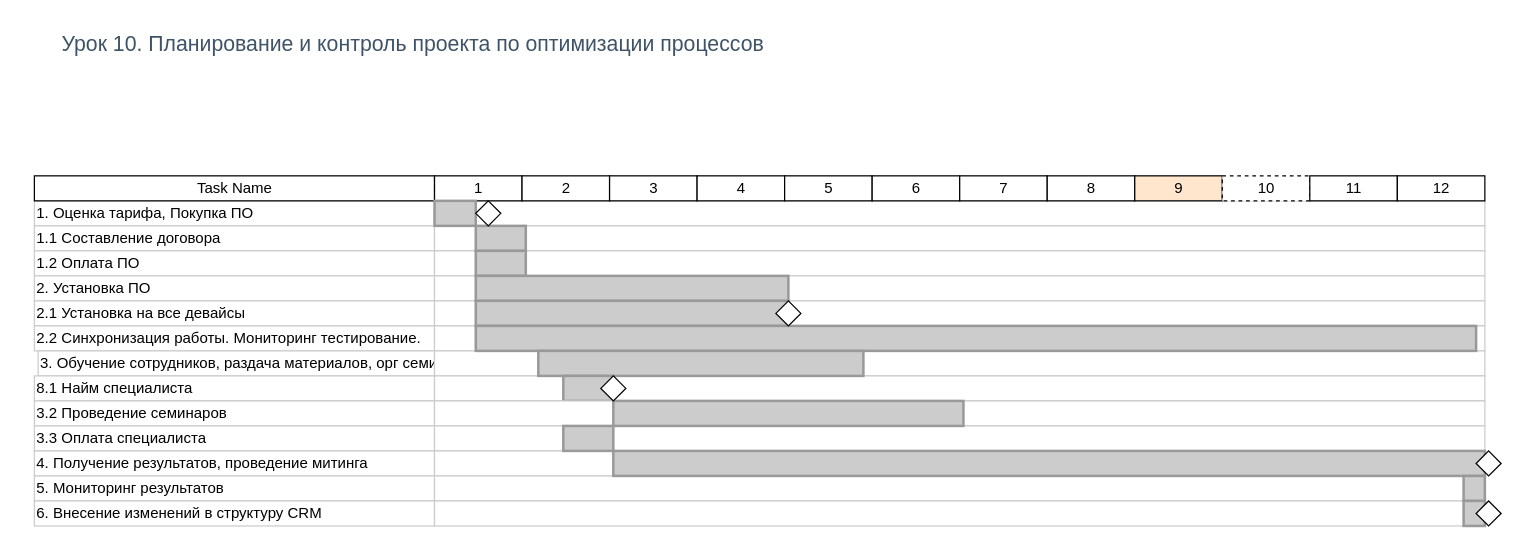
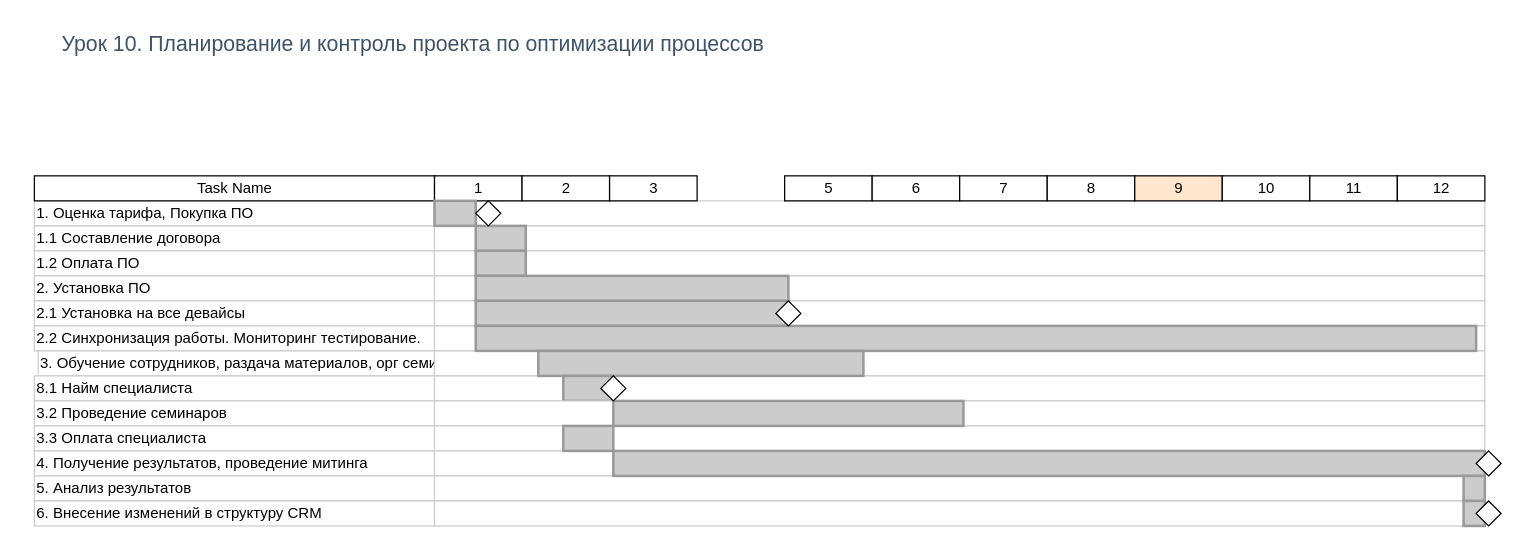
  <mxCell id="0" style=";html=1;" />
  <mxCell id="1" style=";html=1;" parent="0" />
  <mxCell id="2" value="1. Оценка тарифа, Покупка ПО" style="align=left;strokeColor=#CCCCCC;html=1;" parent="1" vertex="1"><mxGeometry x="27" y="160" width="320.0" height="20.0" as="geometry" /></mxCell>
  <mxCell id="3" value="1.1 Составление договора" style="align=left;strokeColor=#CCCCCC;html=1;" parent="1" vertex="1"><mxGeometry x="27" y="180" width="320" height="20" as="geometry" /></mxCell>
  <mxCell id="4" value="1.2 Оплата ПО" style="align=left;strokeColor=#CCCCCC;html=1;" parent="1" vertex="1"><mxGeometry x="27" y="200" width="320.0" height="20" as="geometry" /></mxCell>
  <mxCell id="5" value="2. Установка ПО" style="align=left;strokeColor=#CCCCCC;html=1;" parent="1" vertex="1"><mxGeometry x="27" y="220" width="320.0" height="20" as="geometry" /></mxCell>
  <mxCell id="6" value="2.1 Установка на все девайсы" style="align=left;strokeColor=#CCCCCC;html=1;" parent="1" vertex="1"><mxGeometry x="27" y="240" width="320.0" height="20" as="geometry" /></mxCell>
  <mxCell id="7" value="2.2 Синхронизация работы. Мониторинг тестирование." style="align=left;strokeColor=#CCCCCC;html=1;" parent="1" vertex="1"><mxGeometry x="27" y="260" width="320.0" height="20" as="geometry" /></mxCell>
  <mxCell id="8" value="Task Name" style="strokeWidth=1;fontStyle=0;html=1;" parent="1" vertex="1"><mxGeometry x="27" y="140" width="320" height="20" as="geometry" /></mxCell>
  <mxCell id="9" value="3. Обучение сотрудников, раздача материалов, орг семинара" style="align=left;strokeColor=#CCCCCC;html=1;" parent="1" vertex="1"><mxGeometry x="30" y="280" width="317" height="20" as="geometry" /></mxCell>
  <mxCell id="10" value="8.1 Найм специалиста" style="align=left;strokeColor=#CCCCCC;html=1;" parent="1" vertex="1"><mxGeometry x="27" y="300" width="320.0" height="20" as="geometry" /></mxCell>
  <mxCell id="11" value="" style="align=left;strokeColor=#CCCCCC;html=1;" parent="1" vertex="1"><mxGeometry x="347" y="160" width="840" height="20" as="geometry" /></mxCell>
  <mxCell id="12" value="1" style="strokeWidth=1;fontStyle=0;html=1;" parent="1" vertex="1"><mxGeometry x="347" y="140" width="70" height="20" as="geometry" /></mxCell>
  <mxCell id="13" value="2" style="strokeWidth=1;fontStyle=0;html=1;" parent="1" vertex="1"><mxGeometry x="417" y="140" width="70" height="20" as="geometry" /></mxCell>
  <mxCell id="14" value="3" style="strokeWidth=1;fontStyle=0;html=1;" parent="1" vertex="1"><mxGeometry x="487" y="140" width="70" height="20" as="geometry" /></mxCell>
- <mxCell id="15" value="4" style="strokeWidth=1;fontStyle=0;html=1;" parent="1" vertex="1"><mxGeometry x="557" y="140" width="70" height="20" as="geometry" /></mxCell>
  <mxCell id="16" value="5" style="strokeWidth=1;fontStyle=0;html=1;" parent="1" vertex="1"><mxGeometry x="627" y="140" width="70" height="20" as="geometry" /></mxCell>
  <mxCell id="17" value="6" style="strokeWidth=1;fontStyle=0;html=1;" parent="1" vertex="1"><mxGeometry x="697" y="140" width="70" height="20" as="geometry" /></mxCell>
  <mxCell id="18" value="7" style="strokeWidth=1;fontStyle=0;html=1;" parent="1" vertex="1"><mxGeometry x="767" y="140" width="70" height="20" as="geometry" /></mxCell>
  <mxCell id="19" value="8" style="strokeWidth=1;fontStyle=0;html=1;" parent="1" vertex="1"><mxGeometry x="837" y="140" width="70" height="20" as="geometry" /></mxCell>
  <mxCell id="20" value="9" style="strokeWidth=1;fontStyle=0;html=1;fillColor=#ffe6cc;" parent="1" vertex="1"><mxGeometry x="907" y="140" width="70" height="20" as="geometry" /></mxCell>
- <mxCell id="21" value="10" style="strokeWidth=1;fontStyle=0;html=1;dashed=1;" parent="1" vertex="1"><mxGeometry x="977" y="140" width="70" height="20" as="geometry" /></mxCell>
+ <mxCell id="21" value="10" style="strokeWidth=1;fontStyle=0;html=1;" parent="1" vertex="1"><mxGeometry x="977" y="140" width="70" height="20" as="geometry" /></mxCell>
  <mxCell id="22" value="11" style="strokeWidth=1;fontStyle=0;html=1;" parent="1" vertex="1"><mxGeometry x="1047" y="140" width="70" height="20" as="geometry" /></mxCell>
  <mxCell id="23" value="12" style="strokeWidth=1;fontStyle=0;html=1;" parent="1" vertex="1"><mxGeometry x="1117" y="140" width="70" height="20" as="geometry" /></mxCell>
  <mxCell id="24" value="" style="align=left;strokeColor=#CCCCCC;html=1;" parent="1" vertex="1"><mxGeometry x="347" y="180" width="840" height="20" as="geometry" /></mxCell>
  <mxCell id="25" value="" style="align=left;strokeColor=#CCCCCC;html=1;" parent="1" vertex="1"><mxGeometry x="347" y="200" width="840" height="20" as="geometry" /></mxCell>
  <mxCell id="26" value="" style="align=left;strokeColor=#CCCCCC;html=1;" parent="1" vertex="1"><mxGeometry x="347" y="220" width="840" height="20" as="geometry" /></mxCell>
  <mxCell id="27" value="" style="align=left;strokeColor=#CCCCCC;html=1;" parent="1" vertex="1"><mxGeometry x="347" y="240" width="840" height="20" as="geometry" /></mxCell>
  <mxCell id="28" value="" style="align=left;strokeColor=#CCCCCC;html=1;" parent="1" vertex="1"><mxGeometry x="347" y="260" width="840" height="20" as="geometry" /></mxCell>
  <mxCell id="29" value="" style="align=left;strokeColor=#CCCCCC;html=1;" parent="1" vertex="1"><mxGeometry x="347" y="280" width="840" height="20" as="geometry" /></mxCell>
  <mxCell id="30" value="" style="align=left;strokeColor=#CCCCCC;html=1;" parent="1" vertex="1"><mxGeometry x="347" y="300" width="840" height="20" as="geometry" /></mxCell>
  <mxCell id="31" value="" style="whiteSpace=wrap;html=1;strokeWidth=2;fillColor=#CCCCCC;gradientColor=none;fontSize=14;align=center;strokeColor=#999999;" parent="1" vertex="1"><mxGeometry x="347" y="160" width="33" height="20" as="geometry" /></mxCell>
  <mxCell id="32" value="" style="whiteSpace=wrap;html=1;strokeWidth=2;fillColor=#CCCCCC;gradientColor=none;fontSize=14;align=center;strokeColor=#999999;" parent="1" vertex="1"><mxGeometry x="380" y="180" width="40" height="20" as="geometry" /></mxCell>
  <mxCell id="33" value="" style="whiteSpace=wrap;html=1;strokeWidth=2;fillColor=#CCCCCC;gradientColor=none;fontSize=14;align=center;strokeColor=#999999;" parent="1" vertex="1"><mxGeometry x="380" y="200" width="40" height="20" as="geometry" /></mxCell>
  <mxCell id="34" value="" style="whiteSpace=wrap;html=1;strokeWidth=2;fillColor=#CCCCCC;gradientColor=none;fontSize=14;align=center;strokeColor=#999999;" parent="1" vertex="1"><mxGeometry x="380" y="220" width="250" height="20" as="geometry" /></mxCell>
  <mxCell id="35" value="" style="whiteSpace=wrap;html=1;strokeWidth=2;fillColor=#CCCCCC;gradientColor=none;fontSize=14;align=center;strokeColor=#999999;" parent="1" vertex="1"><mxGeometry x="380" y="240" width="250" height="20" as="geometry" /></mxCell>
  <mxCell id="36" value="" style="whiteSpace=wrap;html=1;strokeWidth=2;fillColor=#CCCCCC;gradientColor=none;fontSize=14;align=center;strokeColor=#999999;" parent="1" vertex="1"><mxGeometry x="380" y="260" width="800" height="20" as="geometry" /></mxCell>
  <mxCell id="37" value="" style="whiteSpace=wrap;html=1;strokeWidth=2;fillColor=#CCCCCC;gradientColor=none;fontSize=14;align=center;strokeColor=#999999;" parent="1" vertex="1"><mxGeometry x="430" y="280" width="260" height="20" as="geometry" /></mxCell>
  <mxCell id="38" value="" style="whiteSpace=wrap;html=1;strokeWidth=2;fillColor=#CCCCCC;gradientColor=none;fontSize=14;align=center;strokeColor=#999999;" parent="1" vertex="1"><mxGeometry x="450" y="300" width="40" height="20" as="geometry" /></mxCell>
  <mxCell id="39" value="&lt;h3 style=&quot;box-sizing: border-box; font-family: Onest, sans-serif; font-weight: 500; line-height: 24px; color: rgb(63, 83, 104); margin: 0px; font-size: 17px; text-align: start; background-color: rgb(255, 255, 255);&quot; class=&quot;title&quot;&gt;Урок 10. Планирование и контроль проекта по оптимизации процессов&lt;/h3&gt;" style="text;html=1;align=center;verticalAlign=middle;whiteSpace=wrap;rounded=0;" vertex="1" parent="1"><mxGeometry x="20" y="20" width="620" height="30" as="geometry" /></mxCell>
  <mxCell id="40" value="3.2 Проведение семинаров" style="align=left;strokeColor=#CCCCCC;html=1;" vertex="1" parent="1"><mxGeometry x="27" y="320" width="320.0" height="20" as="geometry" /></mxCell>
  <mxCell id="41" value="" style="align=left;strokeColor=#CCCCCC;html=1;" vertex="1" parent="1"><mxGeometry x="347" y="320" width="840" height="20" as="geometry" /></mxCell>
  <mxCell id="42" value="3.3 Оплата специалиста" style="align=left;strokeColor=#CCCCCC;html=1;" vertex="1" parent="1"><mxGeometry x="27" y="340" width="320.0" height="20" as="geometry" /></mxCell>
  <mxCell id="43" value="" style="align=left;strokeColor=#CCCCCC;html=1;" vertex="1" parent="1"><mxGeometry x="347" y="340" width="840" height="20" as="geometry" /></mxCell>
  <mxCell id="44" value="4. Получение результатов, проведение митинга" style="align=left;strokeColor=#CCCCCC;html=1;" vertex="1" parent="1"><mxGeometry x="27" y="360" width="320.0" height="20" as="geometry" /></mxCell>
  <mxCell id="45" value="" style="align=left;strokeColor=#CCCCCC;html=1;" vertex="1" parent="1"><mxGeometry x="347" y="360" width="840" height="20" as="geometry" /></mxCell>
- <mxCell id="46" value="5. Мониторинг результатов" style="align=left;strokeColor=#CCCCCC;html=1;" vertex="1" parent="1"><mxGeometry x="27" y="380" width="320.0" height="20" as="geometry" /></mxCell>
+ <mxCell id="46" value="5. Анализ результатов" style="align=left;strokeColor=#CCCCCC;html=1;" vertex="1" parent="1"><mxGeometry x="27" y="380" width="320.0" height="20" as="geometry" /></mxCell>
  <mxCell id="47" value="" style="align=left;strokeColor=#CCCCCC;html=1;" vertex="1" parent="1"><mxGeometry x="347" y="380" width="840" height="20" as="geometry" /></mxCell>
  <mxCell id="48" value="6. Внесение изменений в структуру CRM" style="align=left;strokeColor=#CCCCCC;html=1;" vertex="1" parent="1"><mxGeometry x="27" y="400" width="320.0" height="20" as="geometry" /></mxCell>
  <mxCell id="49" value="" style="align=left;strokeColor=#CCCCCC;html=1;" vertex="1" parent="1"><mxGeometry x="347" y="400" width="840" height="20" as="geometry" /></mxCell>
  <mxCell id="50" value="" style="whiteSpace=wrap;html=1;strokeWidth=2;fillColor=#CCCCCC;gradientColor=none;fontSize=14;align=center;strokeColor=#999999;" vertex="1" parent="1"><mxGeometry x="490" y="320" width="280" height="20" as="geometry" /></mxCell>
  <mxCell id="51" value="" style="whiteSpace=wrap;html=1;strokeWidth=2;fillColor=#CCCCCC;gradientColor=none;fontSize=14;align=center;strokeColor=#999999;" vertex="1" parent="1"><mxGeometry x="450" y="340" width="40" height="20" as="geometry" /></mxCell>
  <mxCell id="52" value="" style="whiteSpace=wrap;html=1;strokeWidth=2;fillColor=#CCCCCC;gradientColor=none;fontSize=14;align=center;strokeColor=#999999;" vertex="1" parent="1"><mxGeometry x="490" y="360" width="697" height="20" as="geometry" /></mxCell>
  <mxCell id="53" value="" style="whiteSpace=wrap;html=1;strokeWidth=2;fillColor=#CCCCCC;gradientColor=none;fontSize=14;align=center;strokeColor=#999999;" vertex="1" parent="1"><mxGeometry x="1170" y="380" width="17" height="20" as="geometry" /></mxCell>
  <mxCell id="54" value="" style="whiteSpace=wrap;html=1;strokeWidth=2;fillColor=#CCCCCC;gradientColor=none;fontSize=14;align=center;strokeColor=#999999;" vertex="1" parent="1"><mxGeometry x="1170" y="400" width="17" height="20" as="geometry" /></mxCell>
  <mxCell id="55" value="" style="rhombus;whiteSpace=wrap;html=1;" vertex="1" parent="1"><mxGeometry x="620" y="240" width="20" height="20" as="geometry" /></mxCell>
  <mxCell id="56" value="" style="rhombus;whiteSpace=wrap;html=1;" vertex="1" parent="1"><mxGeometry x="380" y="160" width="20" height="20" as="geometry" /></mxCell>
  <mxCell id="57" value="" style="rhombus;whiteSpace=wrap;html=1;" vertex="1" parent="1"><mxGeometry x="480" y="300" width="20" height="20" as="geometry" /></mxCell>
  <mxCell id="58" value="" style="rhombus;whiteSpace=wrap;html=1;" vertex="1" parent="1"><mxGeometry x="1180" y="360" width="20" height="20" as="geometry" /></mxCell>
  <mxCell id="59" value="" style="rhombus;whiteSpace=wrap;html=1;" vertex="1" parent="1"><mxGeometry x="1180" y="400" width="20" height="20" as="geometry" /></mxCell>
